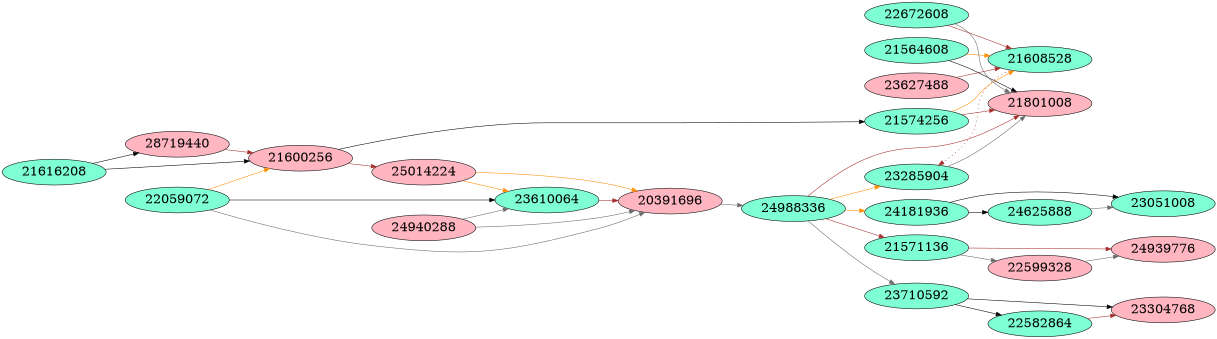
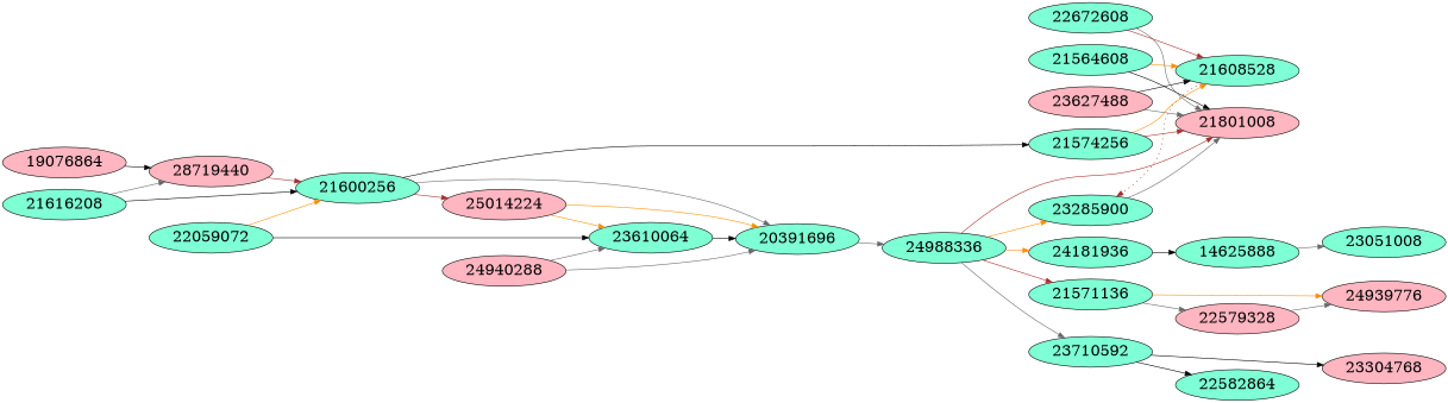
  digraph {
    fontsize=24
    rankdir=LR
    node [fillcolor=aquamarine fontsize=24 shape=ellipse style=filled]
    edge [arrowhead=normal color=gray40 constraint=true style=solid]
-   21600256 [fillcolor=lightpink]
+   21600256
    28719440 [fillcolor=lightpink]
    21616208
-   20391696 [fillcolor=lightpink]
+   19076864 [fillcolor=lightpink]
+   20391696
    23610064
    22059072
    25014224 [fillcolor=lightpink]
    24940288 [fillcolor=lightpink]
    24988336
    23051008
-   24625888
+   24625888 [label=14625888]
    24181936
    23304768 [fillcolor=lightpink]
    22582864
    23710592
    24939776 [fillcolor=lightpink]
-   22579328 [fillcolor=lightpink label=22599328]
+   22579328 [fillcolor=lightpink]
    21571136
    21801008 [fillcolor=lightpink]
    21608528
    23627488 [fillcolor=lightpink]
    21574256
    21564608
    22672608
-   23285904
+   23285904 [label=23285900]
    subgraph sub_1 {
      subgraph sub_2 {
        21600256
        28719440
        21616208
+       19076864
      }
      subgraph sub_3 {
        20391696
        23610064
        22059072
        25014224
        24940288
      }
      subgraph sub_4 {
        24988336
      }
      subgraph sub_5 {
        23051008
        24625888
        24181936
      }
      subgraph sub_6 {
        23304768
        22582864
        23710592
      }
      subgraph sub_7 {
        24939776
        22579328
        21571136
      }
      subgraph sub_8 {
        21801008
        21608528
        23627488
        21574256
        21564608
        22672608
      }
    }
    subgraph sub_9 {
      23285904
    }
    21600256 -> 25014224 [color=brown]
    21600256 -> 21574256 [color=black]
    28719440 -> 21600256 [color=brown]
    21616208 -> 21600256 [color=black]
-   21616208 -> 28719440 [color=black]
+   21616208 -> 28719440
+   19076864 -> 28719440 [color=black]
    20391696 -> 24988336
-   23610064 -> 20391696 [color=brown]
+   23610064 -> 20391696 [color=black]
    22059072 -> 21600256 [color=darkorange]
-   22059072 -> 20391696
+   21600256 -> 20391696
    22059072 -> 23610064 [color=black]
    25014224 -> 20391696 [color=darkorange]
    25014224 -> 23610064 [color=darkorange]
    24940288 -> 20391696
    24940288 -> 23610064
    24988336 -> 24181936 [color=darkorange]
    24988336 -> 23710592
    24988336 -> 21571136 [color=brown]
    24988336 -> 21801008 [color=brown]
    24988336 -> 23285904 [color=darkorange]
    24625888 -> 23051008
-   24181936 -> 23051008 [color=black]
    24181936 -> 24625888 [color=black]
-   22582864 -> 23304768 [color=brown]
    23710592 -> 23304768 [color=black]
    23710592 -> 22582864 [color=black]
    22579328 -> 24939776
-   21571136 -> 24939776 [color=brown]
+   21571136 -> 24939776 [color=darkorange]
    21571136 -> 22579328
    21608528 -> 23285904 [color=brown constraint=false style=dotted]
-   23627488 -> 21608528 [color=brown]
+   23627488 -> 21801008
+   23627488 -> 21608528 [color=black]
    21574256 -> 21801008 [color=brown]
    21574256 -> 21608528 [color=darkorange]
    21564608 -> 21801008 [color=black]
    21564608 -> 21608528 [color=darkorange]
    22672608 -> 21801008
    22672608 -> 21608528 [color=brown]
    23285904 -> 21801008
  }
